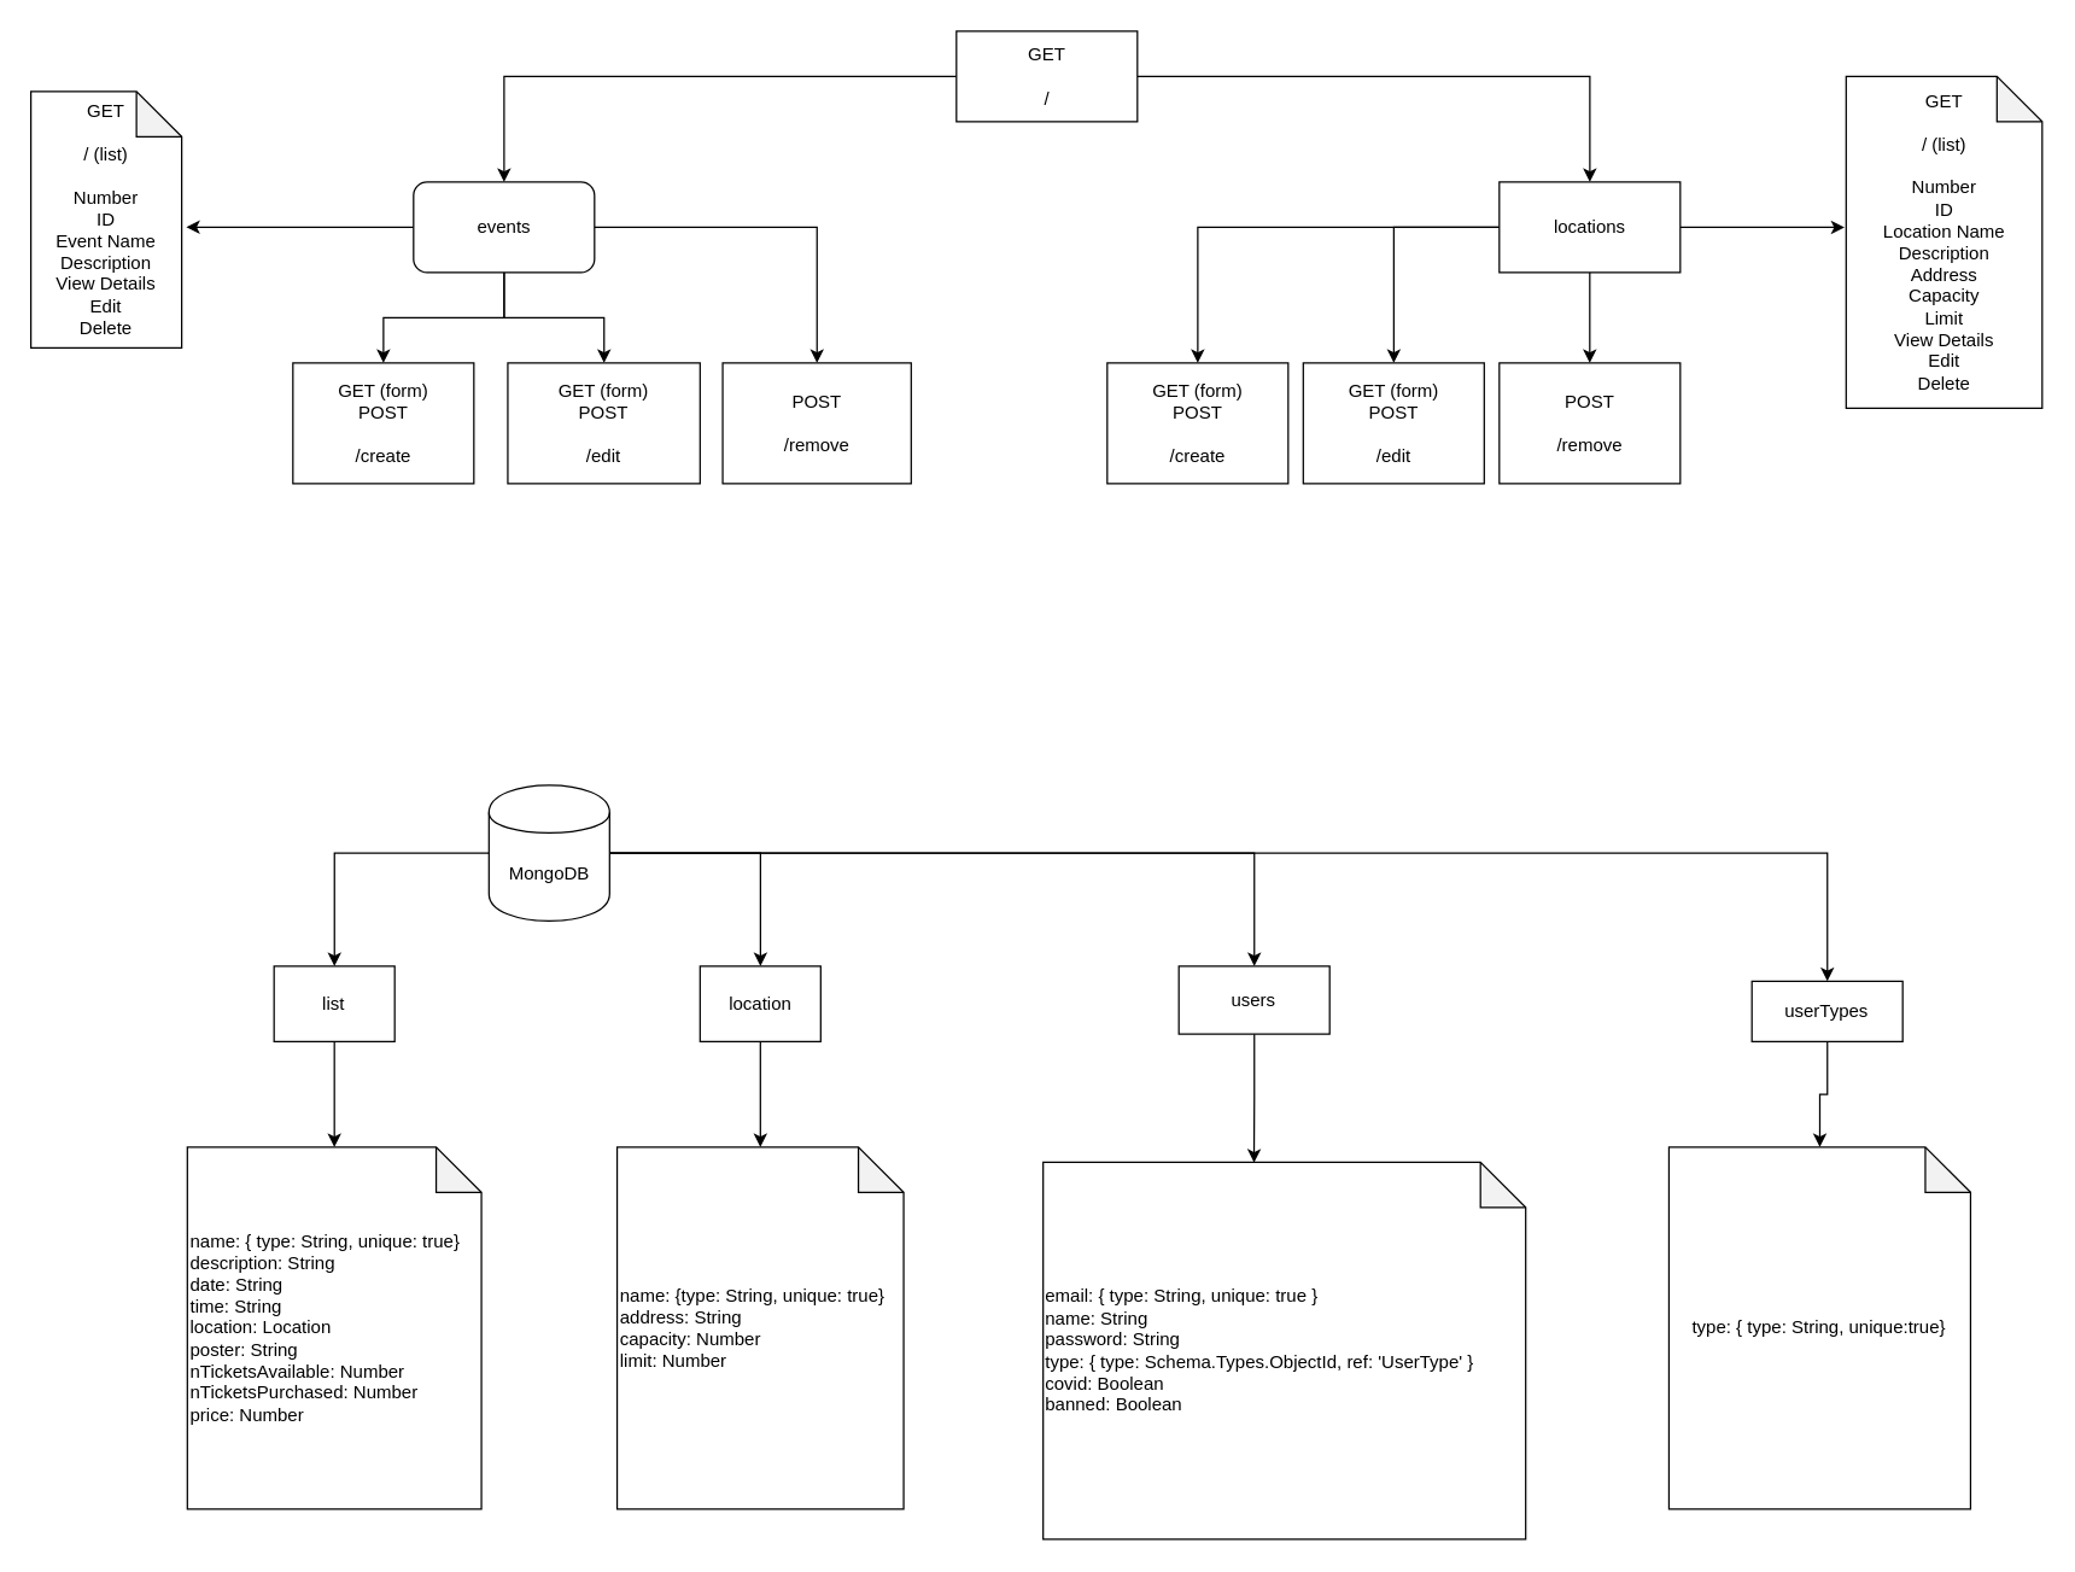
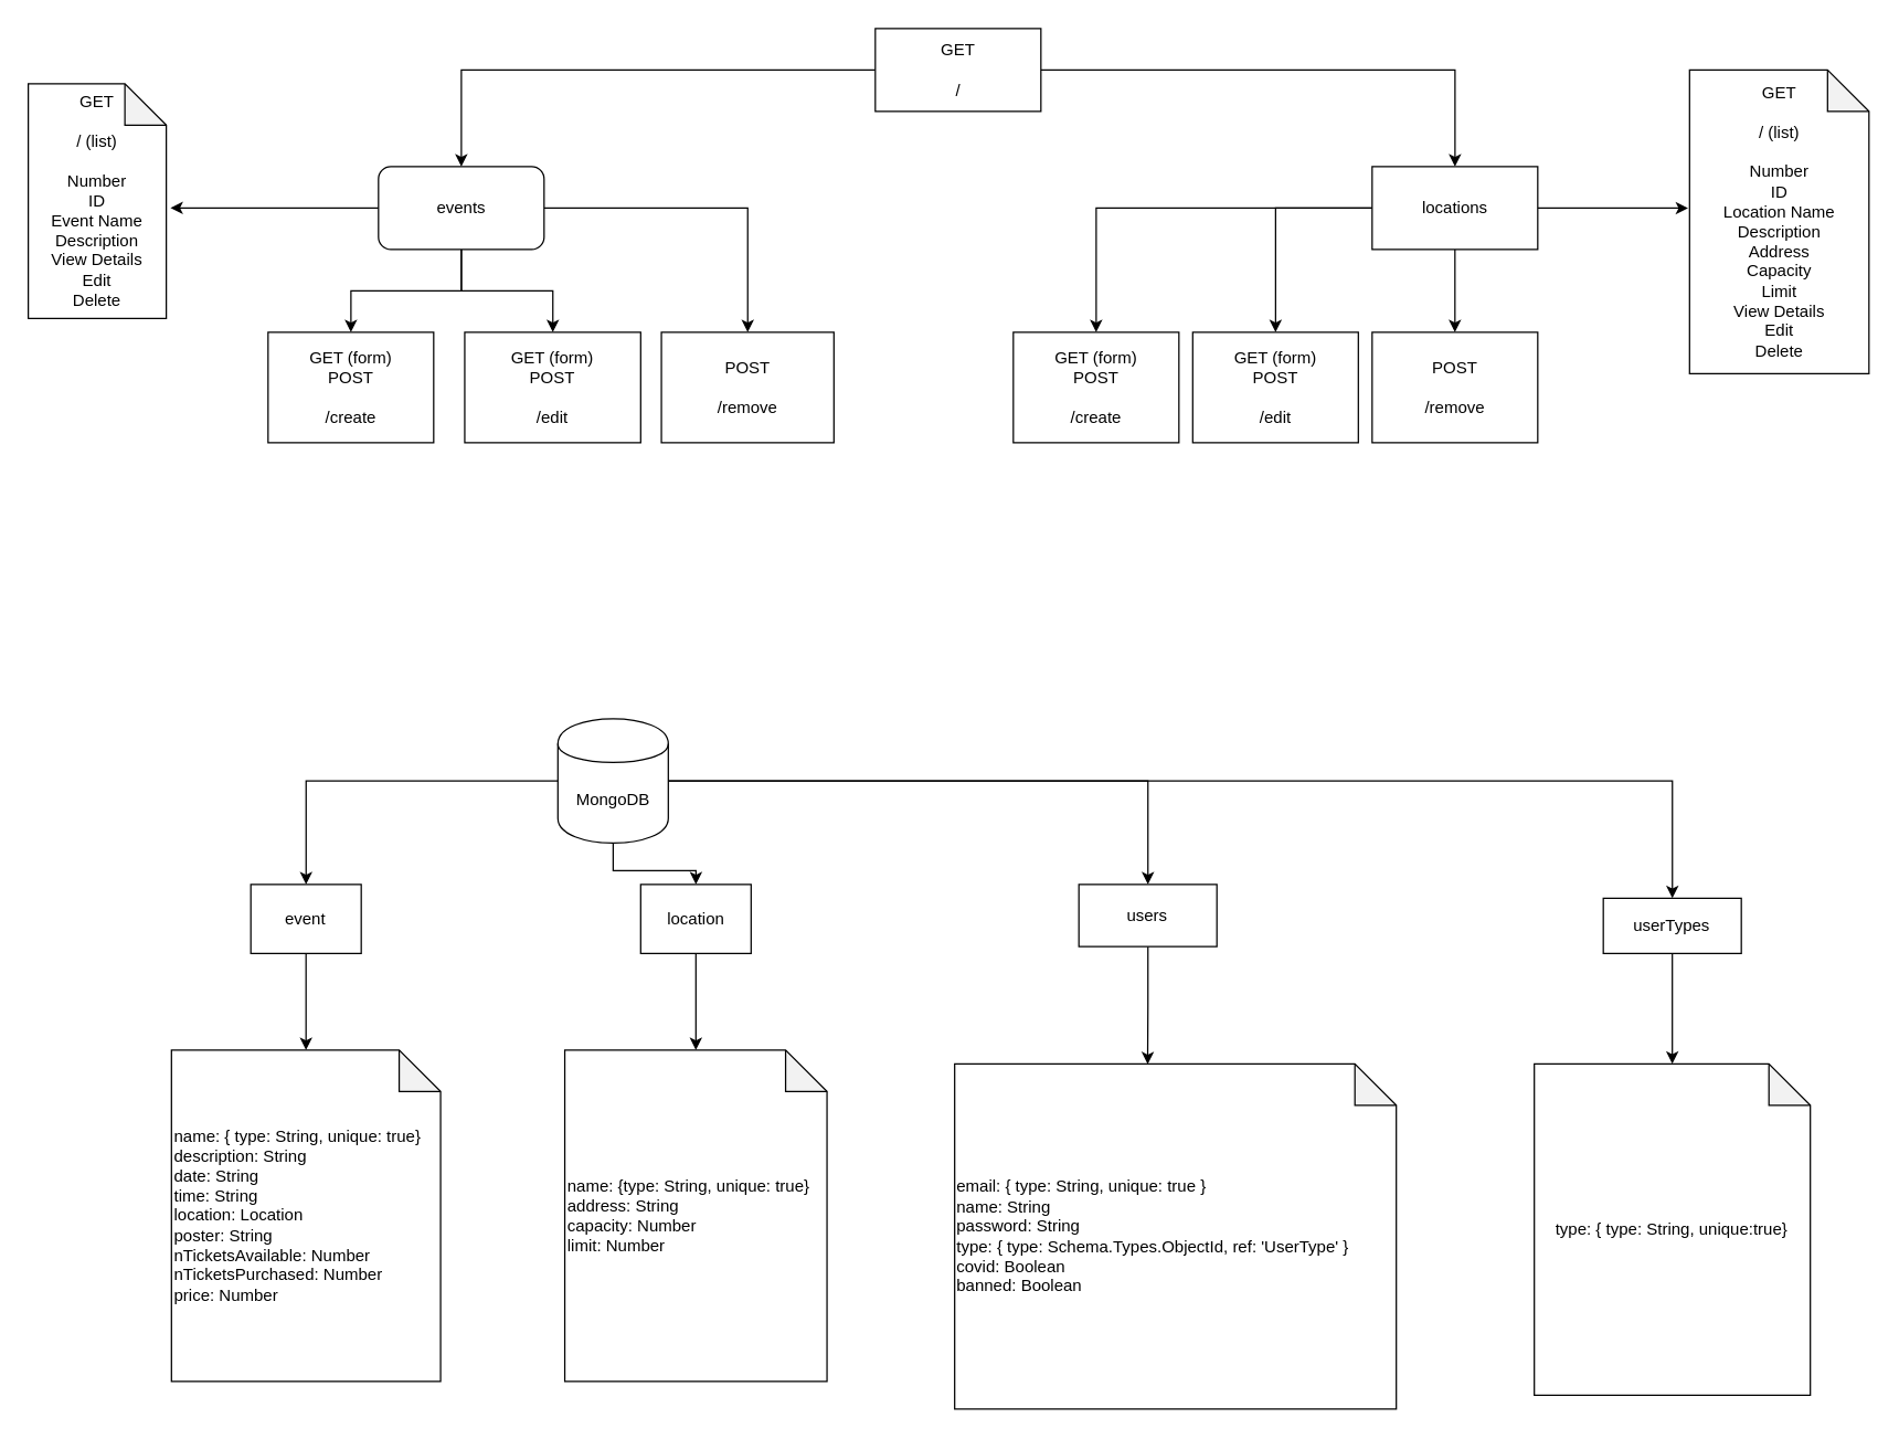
  <mxCell id="0" />
  <mxCell id="1" parent="0" />
  <mxCell id="2" style="edgeStyle=orthogonalEdgeStyle;rounded=0;orthogonalLoop=1;jettySize=auto;html=1;" parent="1" source="4" target="10" edge="1"><mxGeometry relative="1" as="geometry" /></mxCell>
  <mxCell id="3" style="edgeStyle=orthogonalEdgeStyle;rounded=0;orthogonalLoop=1;jettySize=auto;html=1;" parent="1" source="4" target="15" edge="1"><mxGeometry relative="1" as="geometry" /></mxCell>
  <mxCell id="4" value="GET&lt;br&gt;&lt;br&gt;/" style="rounded=0;whiteSpace=wrap;html=1;" parent="1" vertex="1"><mxGeometry x="633.75" y="20" width="120" height="60" as="geometry" /></mxCell>
  <mxCell id="5" value="GET (form)&lt;br&gt;POST&lt;br&gt;&lt;br&gt;/create" style="whiteSpace=wrap;html=1;" parent="1" vertex="1"><mxGeometry x="193.75" y="240" width="120" height="80" as="geometry" /></mxCell>
  <mxCell id="6" style="edgeStyle=orthogonalEdgeStyle;rounded=0;orthogonalLoop=1;jettySize=auto;html=1;" parent="1" source="10" target="5" edge="1"><mxGeometry relative="1" as="geometry" /></mxCell>
  <mxCell id="7" style="edgeStyle=orthogonalEdgeStyle;rounded=0;orthogonalLoop=1;jettySize=auto;html=1;" parent="1" source="10" target="20" edge="1"><mxGeometry relative="1" as="geometry" /></mxCell>
  <mxCell id="8" style="edgeStyle=orthogonalEdgeStyle;rounded=0;orthogonalLoop=1;jettySize=auto;html=1;" parent="1" source="10" target="19" edge="1"><mxGeometry relative="1" as="geometry" /></mxCell>
  <mxCell id="9" style="edgeStyle=orthogonalEdgeStyle;rounded=0;orthogonalLoop=1;jettySize=auto;html=1;entryX=1.03;entryY=0.529;entryDx=0;entryDy=0;entryPerimeter=0;" parent="1" source="10" target="32" edge="1"><mxGeometry relative="1" as="geometry" /></mxCell>
  <mxCell id="10" value="events" style="whiteSpace=wrap;html=1;rounded=1;" parent="1" vertex="1"><mxGeometry x="273.75" y="120" width="120" height="60" as="geometry" /></mxCell>
  <mxCell id="11" style="edgeStyle=orthogonalEdgeStyle;rounded=0;orthogonalLoop=1;jettySize=auto;html=1;" parent="1" source="15" target="16" edge="1"><mxGeometry relative="1" as="geometry" /></mxCell>
  <mxCell id="12" style="edgeStyle=orthogonalEdgeStyle;rounded=0;orthogonalLoop=1;jettySize=auto;html=1;" parent="1" source="15" target="17" edge="1"><mxGeometry relative="1" as="geometry" /></mxCell>
  <mxCell id="13" style="edgeStyle=orthogonalEdgeStyle;rounded=0;orthogonalLoop=1;jettySize=auto;html=1;entryX=0.5;entryY=0;entryDx=0;entryDy=0;" parent="1" source="15" target="18" edge="1"><mxGeometry relative="1" as="geometry" /></mxCell>
  <mxCell id="14" style="edgeStyle=orthogonalEdgeStyle;rounded=0;orthogonalLoop=1;jettySize=auto;html=1;entryX=-0.008;entryY=0.455;entryDx=0;entryDy=0;entryPerimeter=0;" parent="1" source="15" target="33" edge="1"><mxGeometry relative="1" as="geometry" /></mxCell>
  <mxCell id="15" value="locations" style="whiteSpace=wrap;html=1;" parent="1" vertex="1"><mxGeometry x="993.75" y="120" width="120" height="60" as="geometry" /></mxCell>
  <mxCell id="16" value="GET (form)&lt;br&gt;POST&lt;br&gt;&lt;br&gt;/create" style="whiteSpace=wrap;html=1;" parent="1" vertex="1"><mxGeometry x="733.75" y="240" width="120" height="80" as="geometry" /></mxCell>
  <mxCell id="17" value="GET (form)&lt;br&gt;POST&lt;br&gt;&lt;br&gt;/edit" style="whiteSpace=wrap;html=1;" parent="1" vertex="1"><mxGeometry x="863.75" y="240" width="120" height="80" as="geometry" /></mxCell>
  <mxCell id="18" value="POST&lt;br&gt;&lt;br&gt;/remove" style="whiteSpace=wrap;html=1;" parent="1" vertex="1"><mxGeometry x="993.75" y="240" width="120" height="80" as="geometry" /></mxCell>
  <mxCell id="19" value="POST&lt;br&gt;&lt;br&gt;/remove" style="whiteSpace=wrap;html=1;" parent="1" vertex="1"><mxGeometry x="478.75" y="240" width="125" height="80" as="geometry" /></mxCell>
  <mxCell id="20" value="GET (form)&lt;br&gt;POST&lt;br&gt;&lt;br&gt;/edit" style="whiteSpace=wrap;html=1;" parent="1" vertex="1"><mxGeometry x="336.25" y="240" width="127.5" height="80" as="geometry" /></mxCell>
  <mxCell id="21" style="edgeStyle=orthogonalEdgeStyle;rounded=0;orthogonalLoop=1;jettySize=auto;html=1;" parent="1" source="22" target="28" edge="1"><mxGeometry relative="1" as="geometry" /></mxCell>
- <mxCell id="22" value="list" style="whiteSpace=wrap;html=1;" parent="1" vertex="1"><mxGeometry x="181.25" y="640" width="80" height="50" as="geometry" /></mxCell>
+ <mxCell id="22" value="event" style="whiteSpace=wrap;html=1;" parent="1" vertex="1"><mxGeometry x="181.25" y="640" width="80" height="50" as="geometry" /></mxCell>
  <mxCell id="23" style="edgeStyle=orthogonalEdgeStyle;rounded=0;orthogonalLoop=1;jettySize=auto;html=1;" parent="1" source="27" target="22" edge="1"><mxGeometry relative="1" as="geometry" /></mxCell>
  <mxCell id="24" style="edgeStyle=orthogonalEdgeStyle;rounded=0;orthogonalLoop=1;jettySize=auto;html=1;" parent="1" source="27" target="31" edge="1"><mxGeometry relative="1" as="geometry" /></mxCell>
  <mxCell id="25" style="edgeStyle=orthogonalEdgeStyle;rounded=0;orthogonalLoop=1;jettySize=auto;html=1;" parent="1" source="27" target="35" edge="1"><mxGeometry relative="1" as="geometry" /></mxCell>
  <mxCell id="26" style="edgeStyle=orthogonalEdgeStyle;rounded=0;orthogonalLoop=1;jettySize=auto;html=1;" parent="1" source="27" target="37" edge="1"><mxGeometry relative="1" as="geometry" /></mxCell>
- <mxCell id="27" value="MongoDB" style="shape=cylinder;whiteSpace=wrap;html=1;boundedLbl=1;backgroundOutline=1;" parent="1" vertex="1"><mxGeometry x="323.75" y="520" width="80" height="90" as="geometry" /></mxCell>
+ <mxCell id="27" value="MongoDB" style="shape=cylinder;whiteSpace=wrap;html=1;boundedLbl=1;backgroundOutline=1;" parent="1" vertex="1"><mxGeometry x="403.75" y="520" width="80" height="90" as="geometry" /></mxCell>
  <mxCell id="28" value="&lt;div&gt;&lt;span&gt;name: { type: String, unique: true}&lt;/span&gt;&lt;br&gt;&lt;/div&gt;&lt;div&gt;description: String&lt;/div&gt;&lt;div&gt;date: String&lt;/div&gt;&lt;div&gt;time: String&lt;/div&gt;&lt;div&gt;location: Location&lt;/div&gt;&lt;div&gt;poster: String&lt;/div&gt;&lt;div&gt;nTicketsAvailable: Number&lt;/div&gt;&lt;div&gt;nTicketsPurchased: Number&lt;/div&gt;&lt;div&gt;price: Number&lt;/div&gt;" style="shape=note;whiteSpace=wrap;html=1;backgroundOutline=1;darkOpacity=0.05;align=left;" parent="1" vertex="1"><mxGeometry x="123.75" y="760" width="195" height="240" as="geometry" /></mxCell>
  <mxCell id="29" value="&lt;div&gt;name: {type: String, unique: true}&lt;/div&gt;&lt;div&gt;address: String&lt;/div&gt;&lt;div&gt;capacity: Number&lt;/div&gt;&lt;div&gt;limit: Number&lt;/div&gt;" style="shape=note;whiteSpace=wrap;html=1;backgroundOutline=1;darkOpacity=0.05;align=left;" parent="1" vertex="1"><mxGeometry x="408.75" y="760" width="190" height="240" as="geometry" /></mxCell>
  <mxCell id="30" style="edgeStyle=orthogonalEdgeStyle;rounded=0;orthogonalLoop=1;jettySize=auto;html=1;entryX=0.5;entryY=0;entryDx=0;entryDy=0;entryPerimeter=0;" parent="1" source="31" target="29" edge="1"><mxGeometry relative="1" as="geometry" /></mxCell>
  <mxCell id="31" value="location" style="whiteSpace=wrap;html=1;" parent="1" vertex="1"><mxGeometry x="463.75" y="640" width="80" height="50" as="geometry" /></mxCell>
  <mxCell id="32" value="&lt;span&gt;GET&lt;br&gt;&lt;br&gt;/ (list)&lt;br&gt;&lt;br&gt;Number&lt;br&gt;ID&lt;br&gt;Event Name&lt;br&gt;Description&lt;br&gt;View Details&lt;br&gt;Edit&lt;br&gt;Delete&lt;br&gt;&lt;/span&gt;" style="shape=note;whiteSpace=wrap;html=1;backgroundOutline=1;darkOpacity=0.05;" parent="1" vertex="1"><mxGeometry x="20" y="60" width="100" height="170" as="geometry" /></mxCell>
  <mxCell id="33" value="&lt;span&gt;GET&lt;br&gt;&lt;br&gt;/ (list)&lt;br&gt;&lt;br&gt;Number&lt;br&gt;ID&lt;br&gt;Location Name&lt;br&gt;Description&lt;br&gt;Address&lt;br&gt;Capacity&lt;br&gt;Limit&lt;br&gt;View Details&lt;br&gt;Edit&lt;br&gt;Delete&lt;br&gt;&lt;/span&gt;" style="shape=note;whiteSpace=wrap;html=1;backgroundOutline=1;darkOpacity=0.05;" parent="1" vertex="1"><mxGeometry x="1223.75" y="50" width="130" height="220" as="geometry" /></mxCell>
  <mxCell id="34" style="edgeStyle=orthogonalEdgeStyle;rounded=0;orthogonalLoop=1;jettySize=auto;html=1;entryX=0.437;entryY=0.001;entryDx=0;entryDy=0;entryPerimeter=0;" parent="1" source="35" target="38" edge="1"><mxGeometry relative="1" as="geometry" /></mxCell>
  <mxCell id="35" value="users" style="whiteSpace=wrap;html=1;" parent="1" vertex="1"><mxGeometry x="781.25" y="640" width="100" height="45" as="geometry" /></mxCell>
  <mxCell id="36" style="edgeStyle=orthogonalEdgeStyle;rounded=0;orthogonalLoop=1;jettySize=auto;html=1;" parent="1" source="37" target="39" edge="1"><mxGeometry relative="1" as="geometry" /></mxCell>
  <mxCell id="37" value="userTypes" style="whiteSpace=wrap;html=1;" parent="1" vertex="1"><mxGeometry x="1161.25" y="650" width="100" height="40" as="geometry" /></mxCell>
  <mxCell id="38" value="&lt;div&gt;email: { type: String, unique: true }&lt;/div&gt;&lt;div&gt;name: String&lt;/div&gt;&lt;div&gt;password: String&lt;/div&gt;&lt;div&gt;type: { type: Schema.Types.ObjectId, ref: 'UserType' }&lt;/div&gt;&lt;div&gt;covid: Boolean&lt;/div&gt;&lt;div&gt;banned: Boolean&lt;/div&gt;" style="shape=note;whiteSpace=wrap;html=1;backgroundOutline=1;darkOpacity=0.05;align=left;" parent="1" vertex="1"><mxGeometry x="691.25" y="770" width="320" height="250" as="geometry" /></mxCell>
- <mxCell id="39" value="type: { type: String, unique:true}" style="shape=note;whiteSpace=wrap;html=1;backgroundOutline=1;darkOpacity=0.05;" parent="1" vertex="1"><mxGeometry x="1106.25" y="760" width="200" height="240" as="geometry" /></mxCell>
+ <mxCell id="39" value="type: { type: String, unique:true}" style="shape=note;whiteSpace=wrap;html=1;backgroundOutline=1;darkOpacity=0.05;" parent="1" vertex="1"><mxGeometry x="1111.25" y="770" width="200" height="240" as="geometry" /></mxCell>
